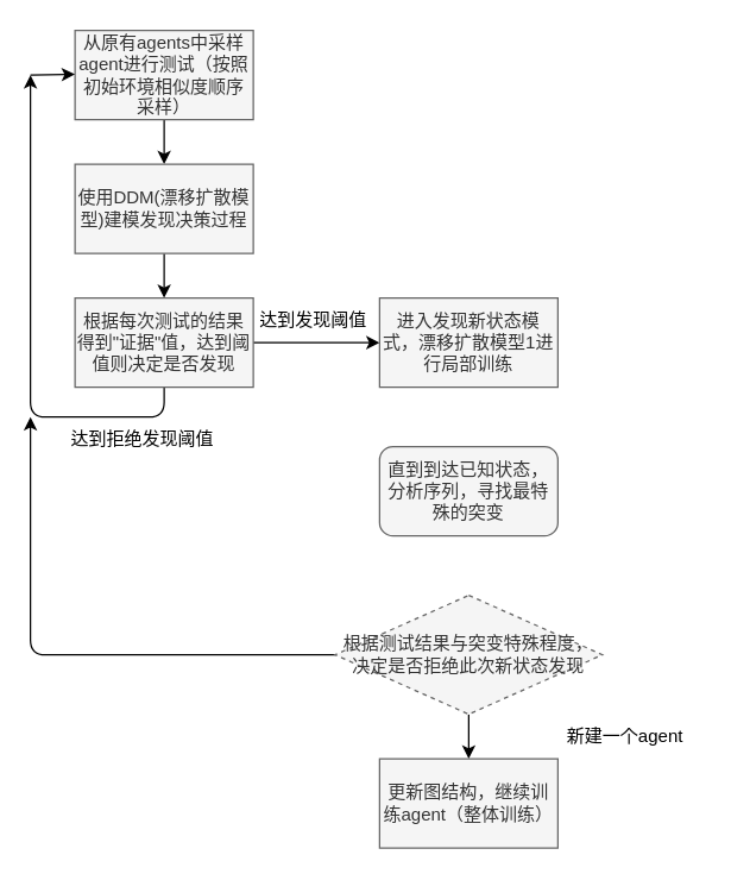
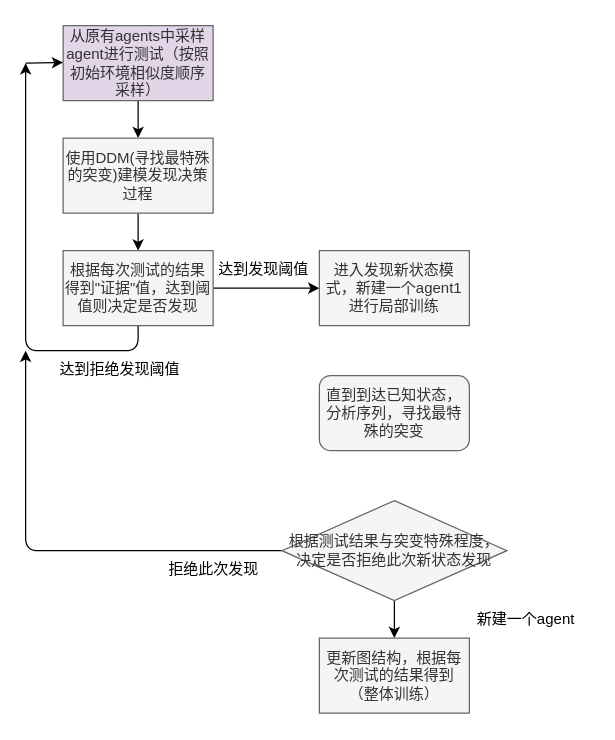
  <mxCell id="0" />
  <mxCell id="1" parent="0" />
  <mxCell id="2" style="edgeStyle=none;html=1;exitX=0.5;exitY=1;exitDx=0;exitDy=0;align=center;" parent="1" source="3" edge="1"><mxGeometry relative="1" as="geometry"><mxPoint x="110" y="110" as="targetPoint" /></mxGeometry></mxCell>
- <mxCell id="3" value="从原有agents中采样agent进行测试（按照初始环境相似度顺序采样）" style="whiteSpace=wrap;html=1;fillColor=#f5f5f5;fontColor=#333333;strokeColor=#666666;align=center;" parent="1" vertex="1"><mxGeometry x="50" y="20" width="120" height="60" as="geometry" /></mxCell>
+ <mxCell id="3" value="从原有agents中采样agent进行测试（按照初始环境相似度顺序采样）" style="whiteSpace=wrap;html=1;fillColor=#e1d5e7;fontColor=#333333;strokeColor=#666666;align=center;" parent="1" vertex="1"><mxGeometry x="50" y="20" width="120" height="60" as="geometry" /></mxCell>
  <mxCell id="4" style="edgeStyle=none;html=1;exitX=0.5;exitY=1;exitDx=0;exitDy=0;align=center;" parent="1" source="5" edge="1"><mxGeometry relative="1" as="geometry"><mxPoint x="110" y="200" as="targetPoint" /></mxGeometry></mxCell>
- <mxCell id="5" value="使用DDM(漂移扩散模型)建模发现决策过程" style="whiteSpace=wrap;html=1;fillColor=#f5f5f5;fontColor=#333333;strokeColor=#666666;align=center;" parent="1" vertex="1"><mxGeometry x="50" y="110" width="120" height="60" as="geometry" /></mxCell>
+ <mxCell id="5" value="使用DDM(寻找最特殊的突变)建模发现决策过程" style="whiteSpace=wrap;html=1;fillColor=#f5f5f5;fontColor=#333333;strokeColor=#666666;align=center;" parent="1" vertex="1"><mxGeometry x="50" y="110" width="120" height="60" as="geometry" /></mxCell>
  <mxCell id="6" style="edgeStyle=none;html=1;exitX=1;exitY=0.5;exitDx=0;exitDy=0;entryX=0;entryY=0.5;entryDx=0;entryDy=0;align=center;" parent="1" source="8" target="9" edge="1"><mxGeometry relative="1" as="geometry" /></mxCell>
  <mxCell id="7" style="edgeStyle=elbowEdgeStyle;html=1;exitX=0.5;exitY=1;exitDx=0;exitDy=0;elbow=vertical;align=center;" parent="1" source="8" edge="1"><mxGeometry relative="1" as="geometry"><mxPoint x="20" y="50" as="targetPoint" /><Array as="points"><mxPoint x="60" y="280" /></Array></mxGeometry></mxCell>
  <mxCell id="8" value="根据每次测试的结果得到&quot;证据&quot;值，达到阈值则决定是否发现" style="whiteSpace=wrap;html=1;fillColor=#f5f5f5;fontColor=#333333;strokeColor=#666666;align=center;" parent="1" vertex="1"><mxGeometry x="50" y="200" width="120" height="60" as="geometry" /></mxCell>
- <mxCell id="9" value="进入发现新状态模式，漂移扩散模型1进行局部训练" style="whiteSpace=wrap;html=1;fillColor=#f5f5f5;fontColor=#333333;strokeColor=#666666;align=center;" parent="1" vertex="1"><mxGeometry x="255" y="200" width="120" height="60" as="geometry" /></mxCell>
+ <mxCell id="9" value="进入发现新状态模式，新建一个agent1进行局部训练" style="whiteSpace=wrap;html=1;fillColor=#f5f5f5;fontColor=#333333;strokeColor=#666666;align=center;" parent="1" vertex="1"><mxGeometry x="255" y="200" width="120" height="60" as="geometry" /></mxCell>
  <mxCell id="10" value="直到到达已知状态，分析序列，寻找最特殊的突变" style="whiteSpace=wrap;html=1;fillColor=#f5f5f5;fontColor=#333333;strokeColor=#666666;align=center;rounded=1;" parent="1" vertex="1"><mxGeometry x="255" y="300" width="120" height="60" as="geometry" /></mxCell>
  <mxCell id="11" style="edgeStyle=elbowEdgeStyle;elbow=vertical;html=1;exitX=0;exitY=0.5;exitDx=0;exitDy=0;align=center;" parent="1" source="13" edge="1"><mxGeometry relative="1" as="geometry"><mxPoint x="20" y="280" as="targetPoint" /><Array as="points"><mxPoint x="110" y="440" /></Array></mxGeometry></mxCell>
  <mxCell id="12" style="edgeStyle=elbowEdgeStyle;elbow=vertical;html=1;exitX=0.5;exitY=1;exitDx=0;exitDy=0;align=center;" parent="1" source="13" edge="1"><mxGeometry relative="1" as="geometry"><mxPoint x="315" y="510" as="targetPoint" /></mxGeometry></mxCell>
- <mxCell id="13" value="根据测试结果与突变特殊程度，决定是否拒绝此次新状态发现" style="rhombus;whiteSpace=wrap;html=1;fillColor=#f5f5f5;fontColor=#333333;strokeColor=#666666;align=center;dashed=1;" parent="1" vertex="1"><mxGeometry x="225" y="400" width="180" height="80" as="geometry" /></mxCell>
+ <mxCell id="13" value="根据测试结果与突变特殊程度，决定是否拒绝此次新状态发现" style="rhombus;whiteSpace=wrap;html=1;fillColor=#f5f5f5;fontColor=#333333;strokeColor=#666666;align=center;" parent="1" vertex="1"><mxGeometry x="225" y="400" width="180" height="80" as="geometry" /></mxCell>
  <mxCell id="14" value="达到发现阈值" style="text;html=1;align=center;verticalAlign=middle;resizable=0;points=[];autosize=1;strokeColor=none;fillColor=none;" parent="1" vertex="1"><mxGeometry x="160" y="200" width="100" height="30" as="geometry" /></mxCell>
  <mxCell id="15" style="edgeStyle=none;html=1;entryX=0;entryY=0.5;entryDx=0;entryDy=0;align=center;" parent="1" edge="1"><mxGeometry relative="1" as="geometry"><mxPoint x="20" y="50" as="sourcePoint" /><mxPoint x="50" y="49.5" as="targetPoint" /></mxGeometry></mxCell>
  <mxCell id="16" value="达到拒绝发现阈值" style="text;html=1;align=center;verticalAlign=middle;resizable=0;points=[];autosize=1;strokeColor=none;fillColor=none;" parent="1" vertex="1"><mxGeometry x="35" y="280" width="120" height="30" as="geometry" /></mxCell>
+ <mxCell id="17" value="拒绝此次发现" style="text;html=1;align=center;verticalAlign=middle;resizable=0;points=[];autosize=1;strokeColor=none;fillColor=none;" parent="1" vertex="1"><mxGeometry x="120" y="440" width="100" height="30" as="geometry" /></mxCell>
  <mxCell id="18" value="新建一个agent" style="text;html=1;align=center;verticalAlign=middle;resizable=0;points=[];autosize=1;strokeColor=none;fillColor=none;" parent="1" vertex="1"><mxGeometry x="370" y="480" width="100" height="30" as="geometry" /></mxCell>
- <mxCell id="19" value="更新图结构，继续训练agent（整体训练）" style="whiteSpace=wrap;html=1;fillColor=#f5f5f5;fontColor=#333333;strokeColor=#666666;align=center;" parent="1" vertex="1"><mxGeometry x="255" y="510" width="120" height="60" as="geometry" /></mxCell>
+ <mxCell id="19" value="更新图结构，根据每次测试的结果得到（整体训练）" style="whiteSpace=wrap;html=1;fillColor=#f5f5f5;fontColor=#333333;strokeColor=#666666;align=center;" parent="1" vertex="1"><mxGeometry x="255" y="510" width="120" height="60" as="geometry" /></mxCell>
